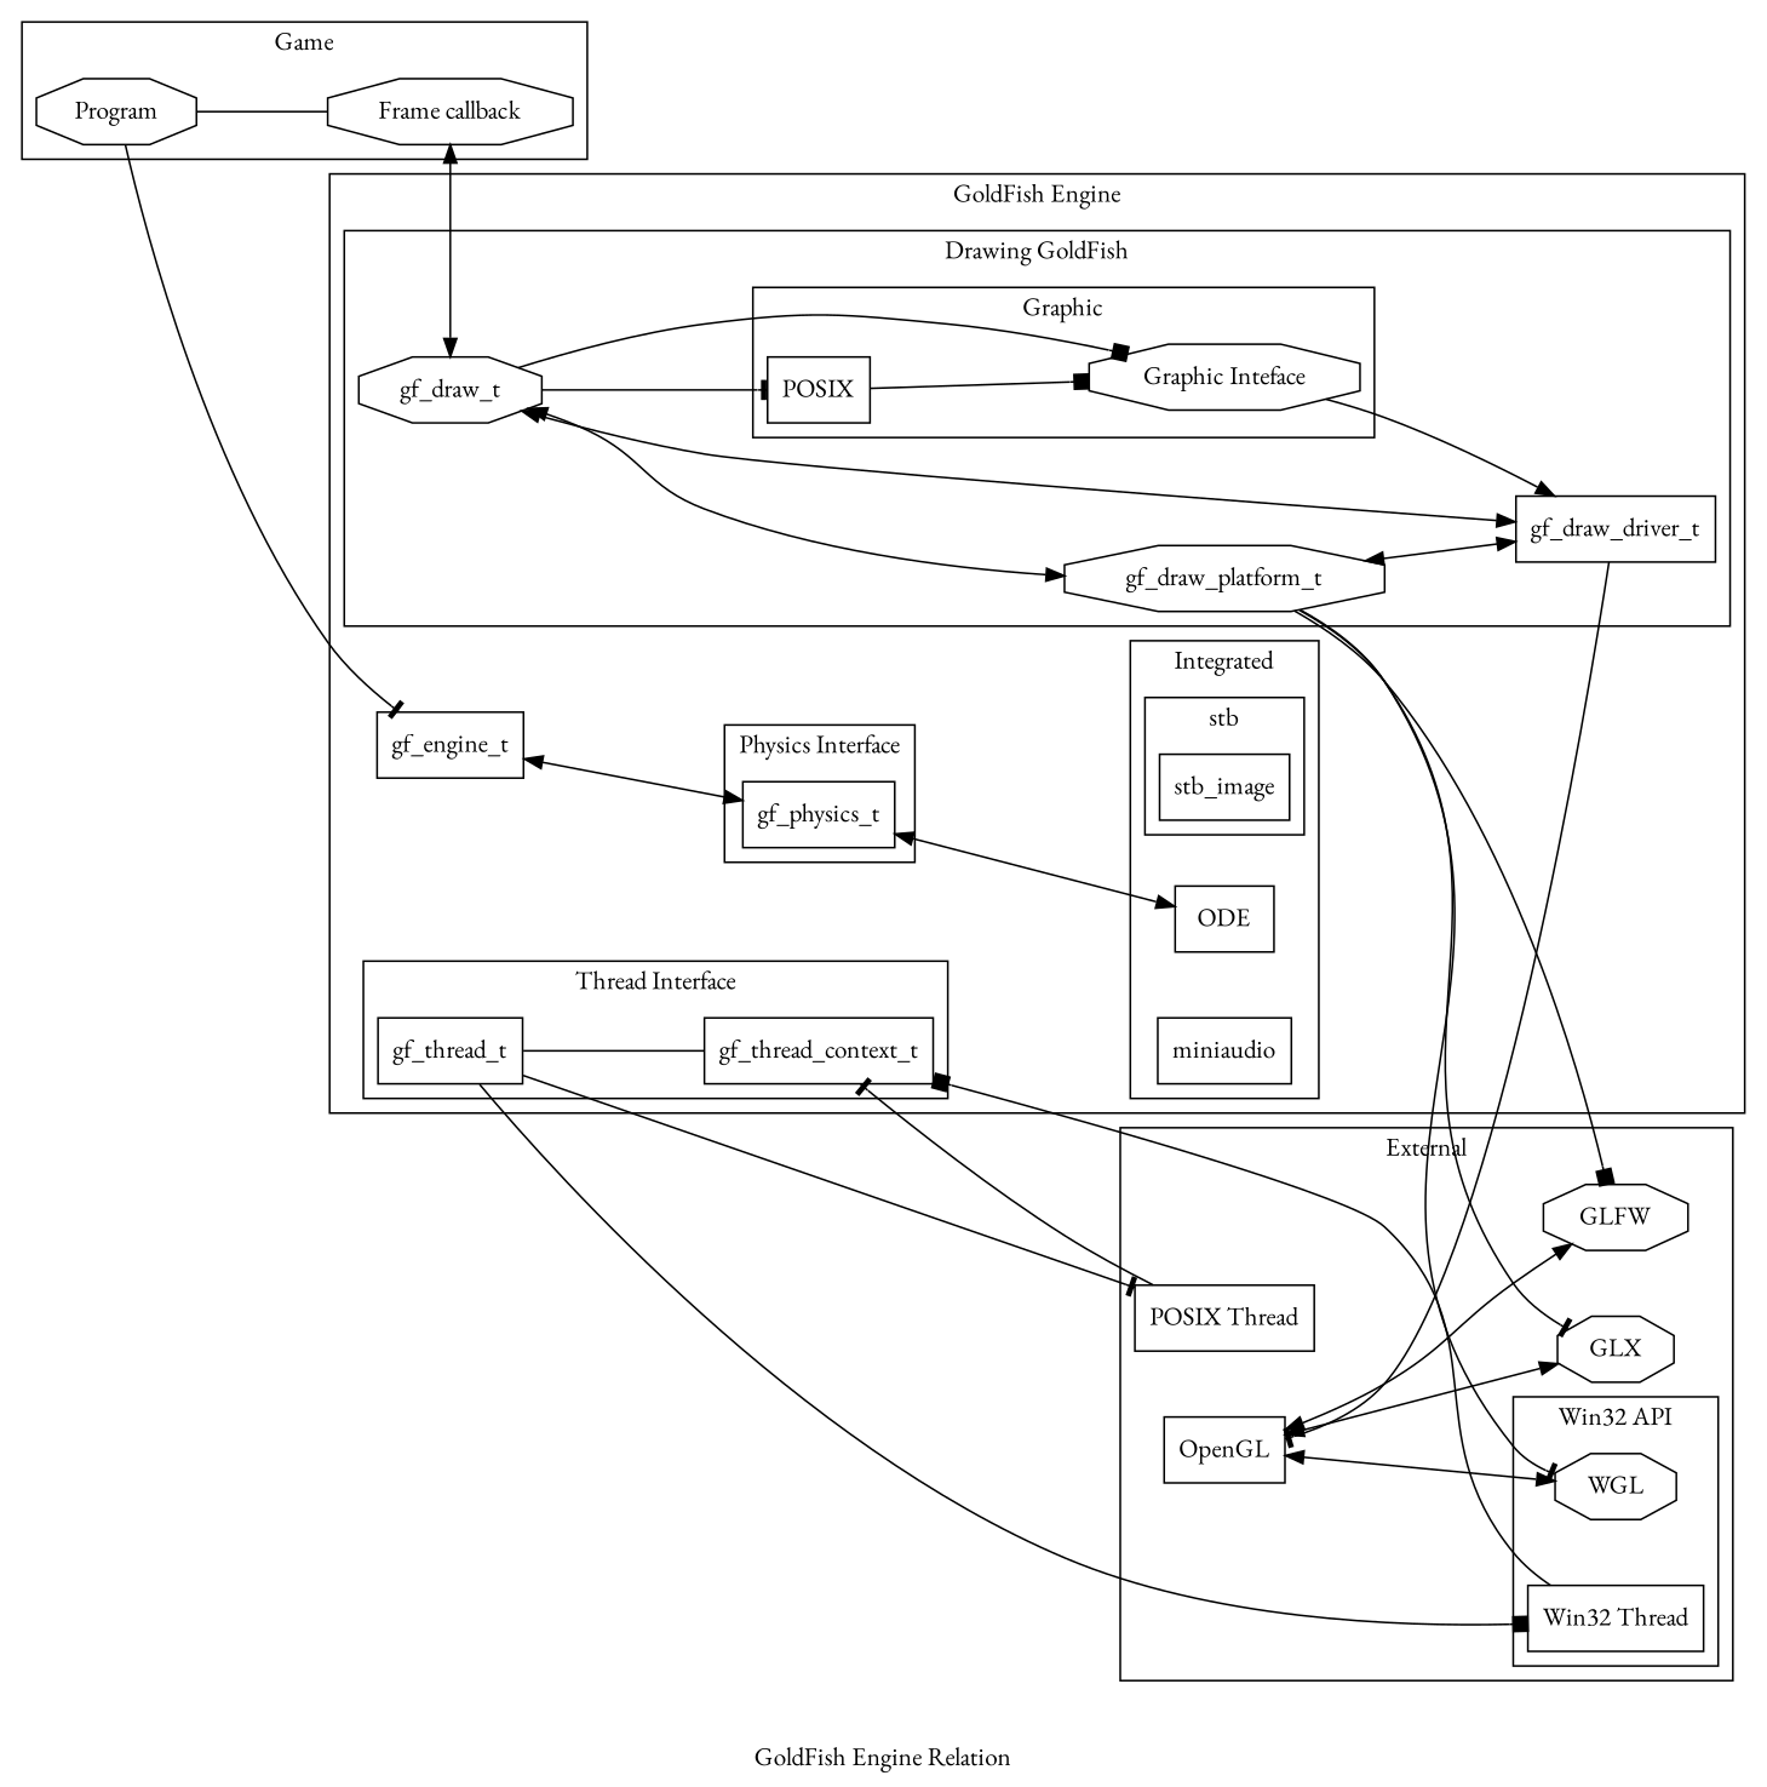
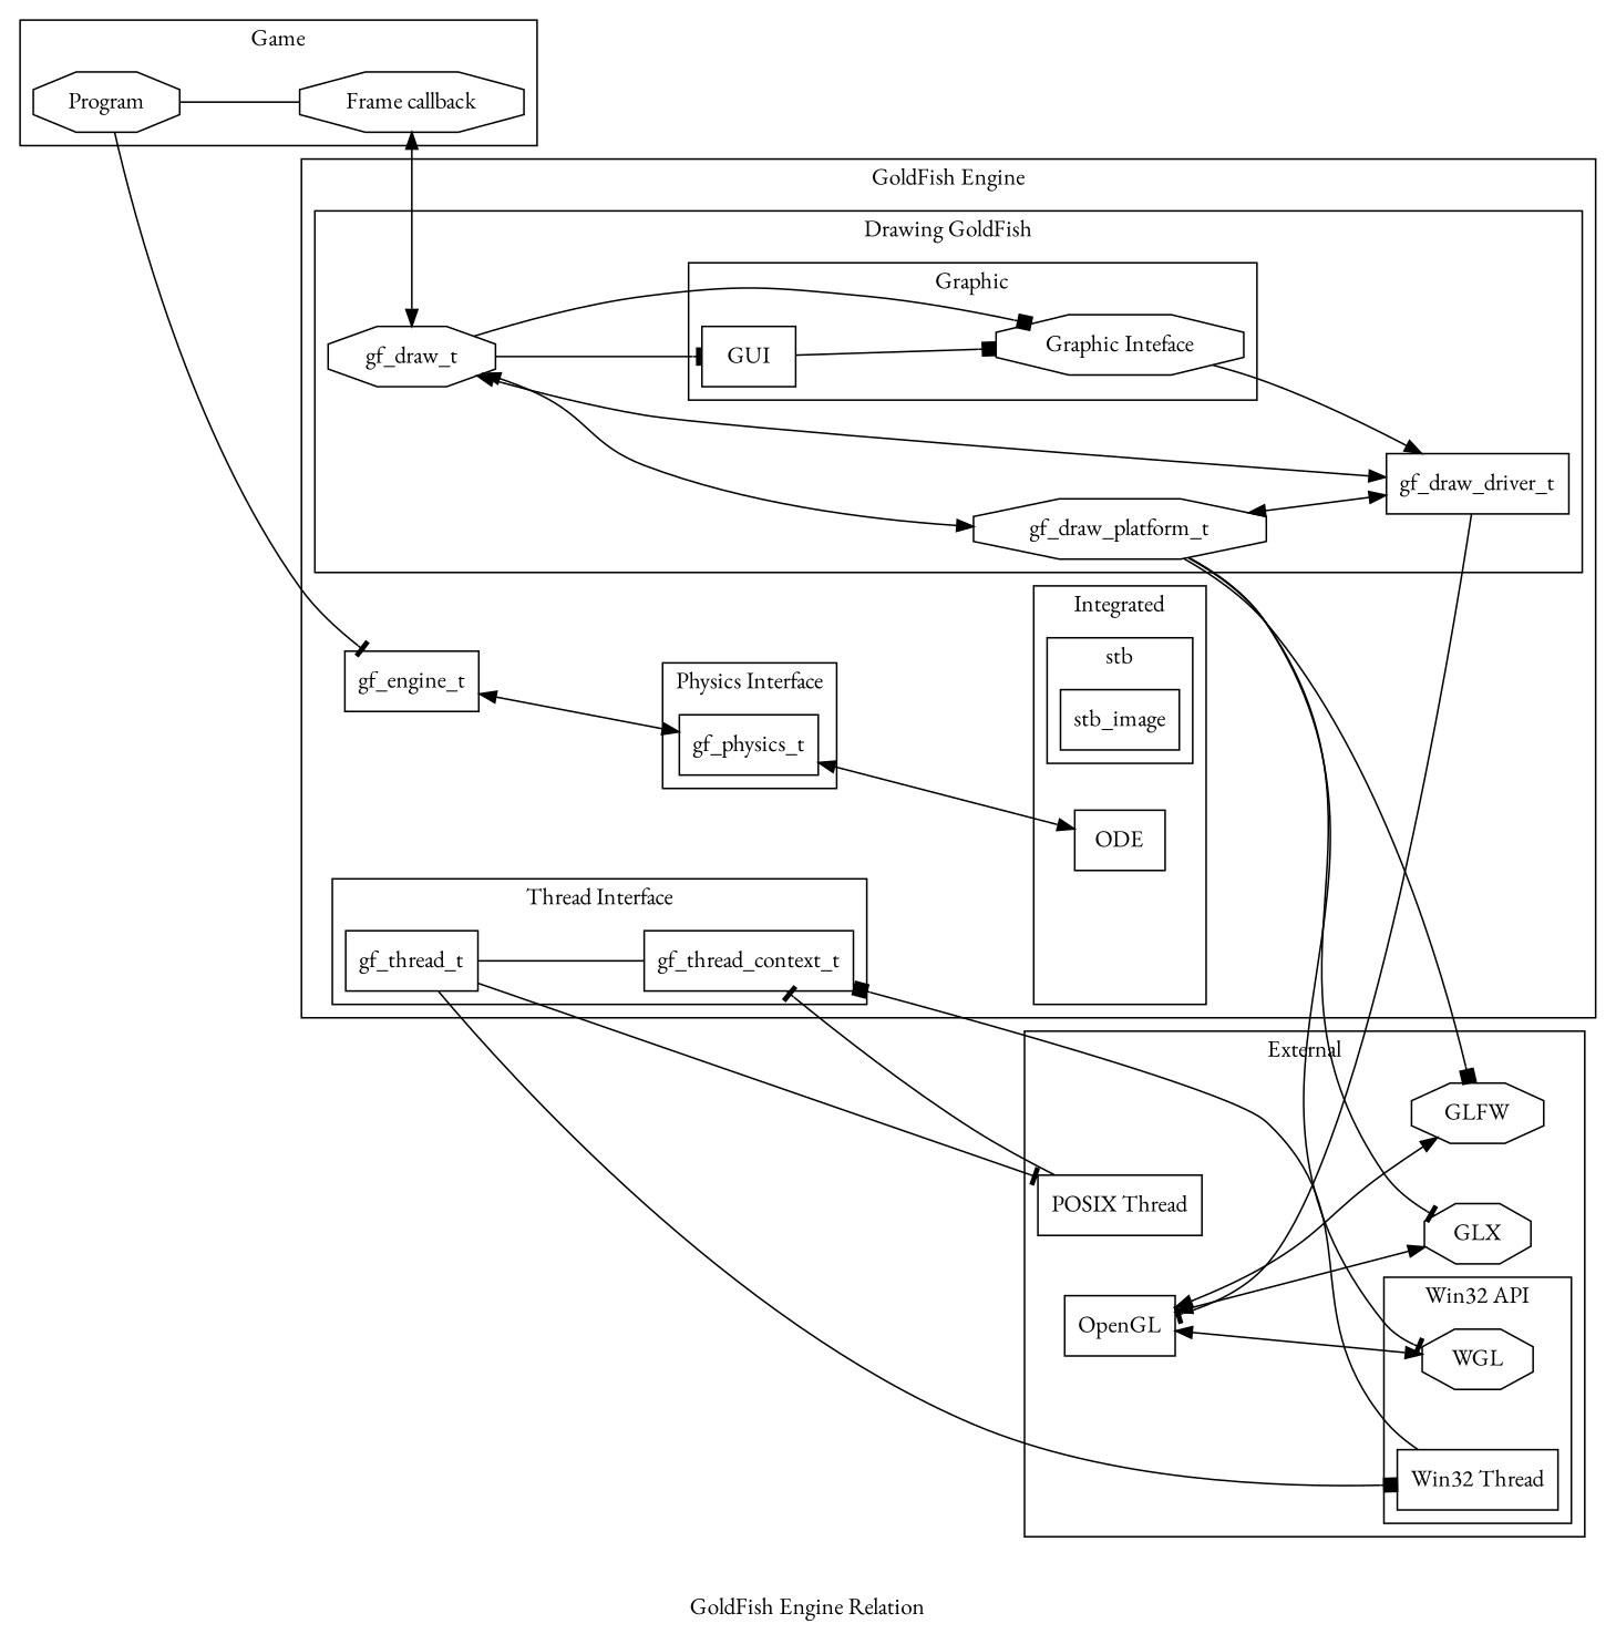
  digraph {
    fontname="EB Garamond"
    label="GoldFish Engine Relation"
    nodesep=0.5
    rankdir=LR
    ranksep=1
    node [fontname="EB Garamond" shape=box]
    edge [fontname="EB Garamond"]
    n1 [label=Program shape=octagon]
    n2 [label="Frame callback" shape=octagon]
    n3 [label="Graphic Inteface" shape=octagon]
-   n4 [label=POSIX]
+   n4 [label=GUI]
    n5 [label=gf_draw_driver_t]
    n6 [label=gf_draw_platform_t shape=octagon]
    n7 [label=gf_draw_t shape=octagon]
    n8 [label=gf_physics_t]
    n9 [label=gf_thread_t]
    n10 [label=gf_thread_context_t]
    n11 [label=stb_image]
    n12 [label=ODE]
-   n13 [label=miniaudio]
    n14 [label=gf_engine_t]
    n15 [label="Win32 Thread"]
    n16 [label=WGL shape=octagon]
    n17 [label="POSIX Thread"]
    n18 [label=OpenGL]
    n19 [label=GLX shape=octagon]
    n20 [label=GLFW shape=octagon]
    subgraph cluster_1 {
      label=Game
      n1
      n2
    }
    subgraph cluster_2 {
      label="GoldFish Engine"
      n14
      subgraph cluster_3 {
        label="Drawing GoldFish"
        n5
        n6
        n7
        subgraph cluster_4 {
          label=Graphic
          n3
          n4
        }
      }
      subgraph cluster_5 {
        label="Physics Interface"
        n8
      }
      subgraph cluster_6 {
        label="Thread Interface"
        n9
        n10
      }
      subgraph cluster_7 {
        label=Integrated
        n12
-       n13
        subgraph cluster_8 {
          label=stb
          n11
        }
      }
    }
    subgraph cluster_9 {
      label=External
      n17
      n18
      n19
      n20
      subgraph cluster_10 {
        label="Win32 API"
        n15
        n16
      }
    }
    n1 -> n2 [dir=none]
    n1 -> n14 [arrowhead=tee]
    n3 -> n5 [arrowhead=normal]
    n4 -> n3 [arrowhead=box]
    n5 -> n18 [arrowhead=tee]
    n6 -> n5 [dir=both]
    n6 -> n16 [arrowhead=tee]
    n6 -> n19 [arrowhead=tee]
    n6 -> n20 [arrowhead=box]
    n7 -> n2 [dir=both]
    n7 -> n3 [arrowhead=box]
    n7 -> n4 [arrowhead=tee]
    n7 -> n5 [dir=both]
    n7 -> n6 [dir=both]
    n8 -> n12 [dir=both]
    n9 -> n10 [dir=none]
    n9 -> n15 [arrowhead=box]
    n9 -> n17 [arrowhead=tee]
    n14 -> n8 [dir=both]
    n15 -> n10 [arrowhead=box]
    n17 -> n10 [arrowhead=tee]
    n18 -> n16 [dir=both]
    n18 -> n19 [dir=both]
    n18 -> n20 [dir=both]
  }
